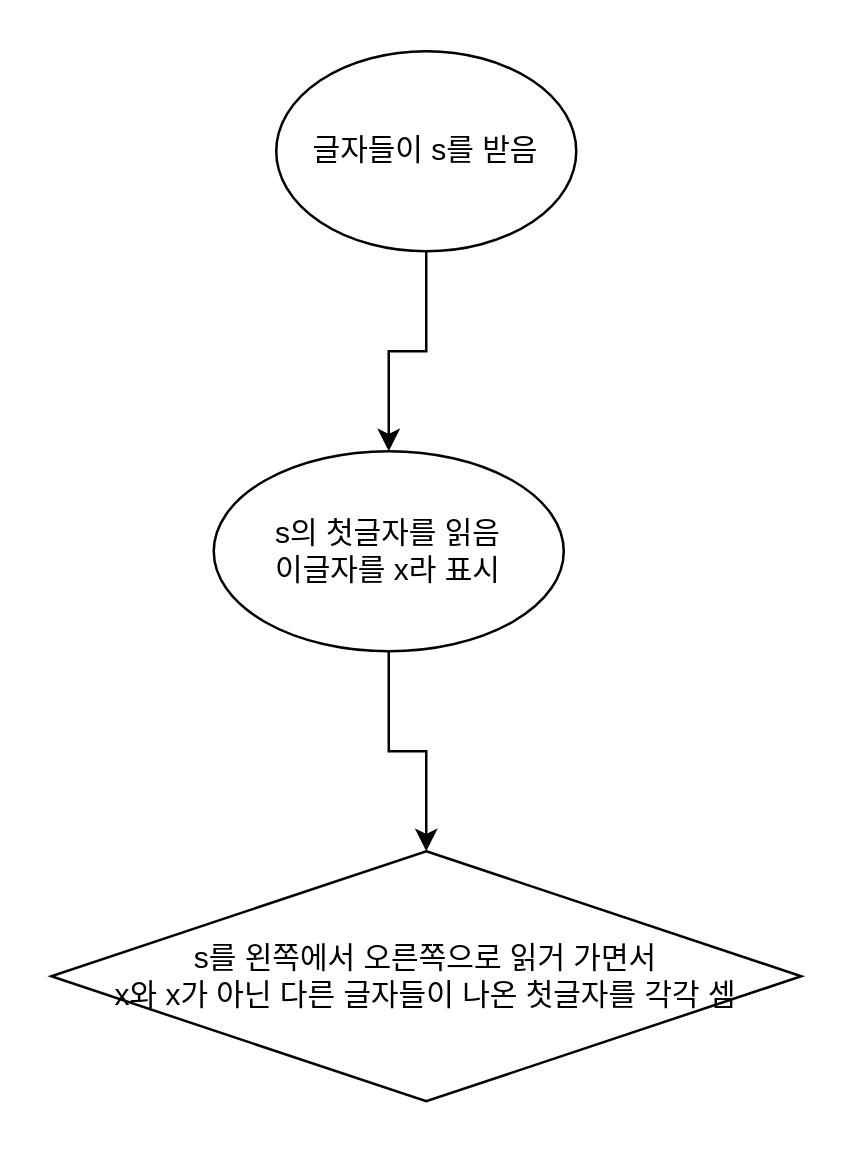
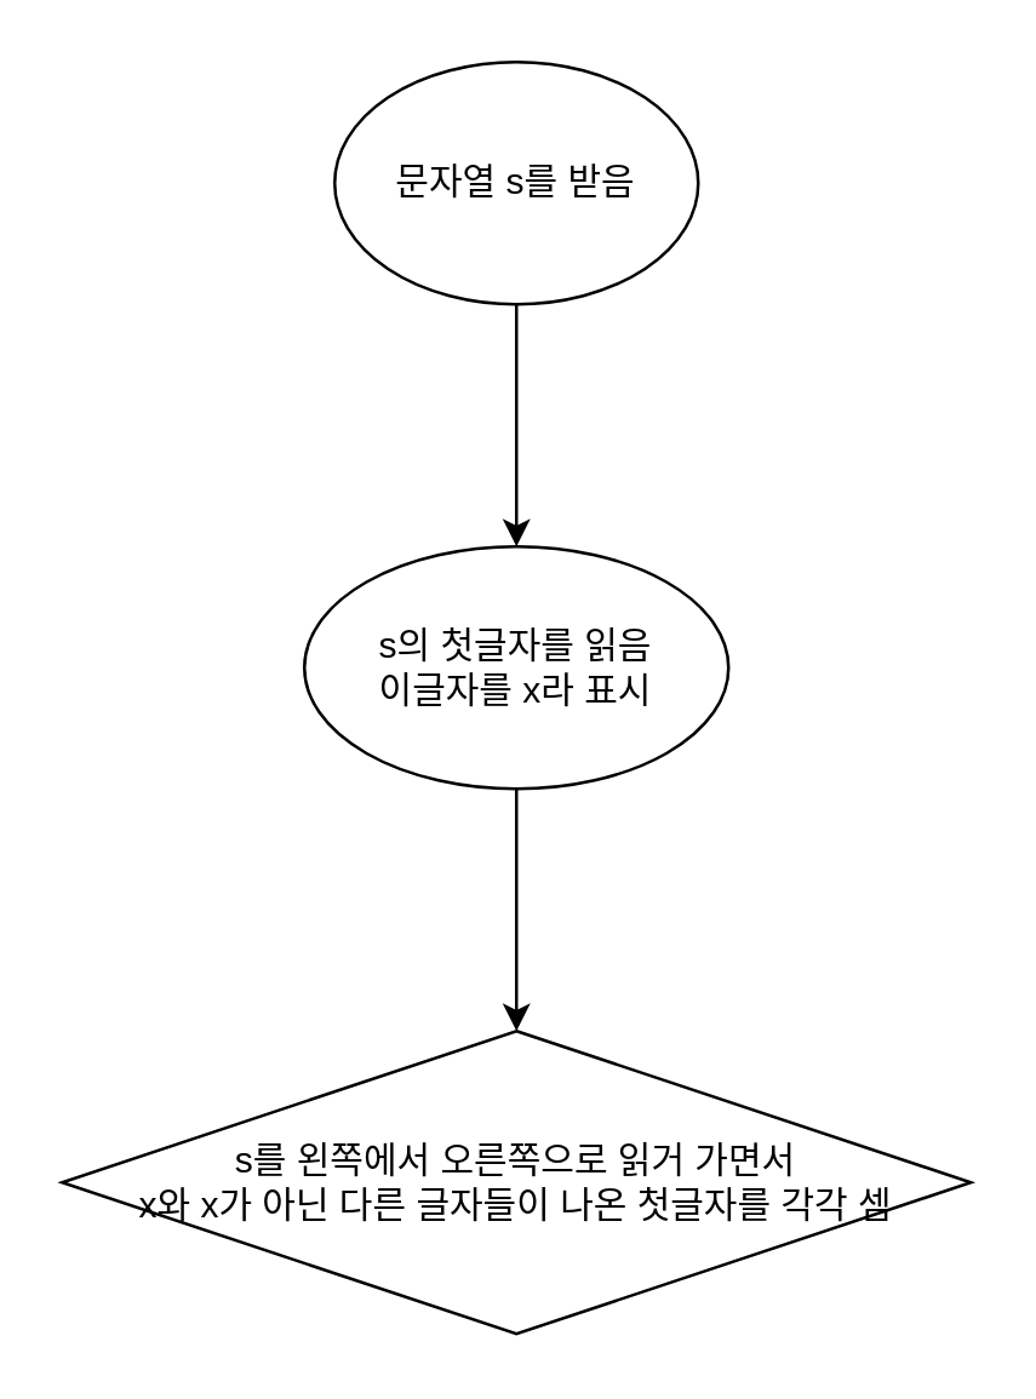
  <mxCell id="0" />
  <mxCell id="1" parent="0" />
  <mxCell id="2" value="" style="edgeStyle=orthogonalEdgeStyle;rounded=0;orthogonalLoop=1;jettySize=auto;html=1;" edge="1" parent="1" source="3" target="5"><mxGeometry relative="1" as="geometry" /></mxCell>
- <mxCell id="3" value="글자들이 s를 받음" style="ellipse;whiteSpace=wrap;html=1;" vertex="1" parent="1"><mxGeometry x="110" y="20" width="120" height="80" as="geometry" /></mxCell>
+ <mxCell id="3" value="문자열 s를 받음" style="ellipse;whiteSpace=wrap;html=1;" vertex="1" parent="1"><mxGeometry x="110" y="20" width="120" height="80" as="geometry" /></mxCell>
  <mxCell id="4" value="" style="edgeStyle=orthogonalEdgeStyle;rounded=0;orthogonalLoop=1;jettySize=auto;html=1;" edge="1" parent="1" source="5" target="6"><mxGeometry relative="1" as="geometry" /></mxCell>
- <mxCell id="5" value="s의 첫글자를 읽음&lt;br&gt;이글자를 x라 표시" style="ellipse;whiteSpace=wrap;html=1;" vertex="1" parent="1"><mxGeometry x="85" y="180" width="140" height="80" as="geometry" /></mxCell>
+ <mxCell id="5" value="s의 첫글자를 읽음&lt;br&gt;이글자를 x라 표시" style="ellipse;whiteSpace=wrap;html=1;" vertex="1" parent="1"><mxGeometry x="100" y="180" width="140" height="80" as="geometry" /></mxCell>
  <mxCell id="6" value="s를 왼쪽에서 오른쪽으로 읽거 가면서&lt;br&gt;x와 x가 아닌 다른 글자들이 나온 첫글자를 각각 셈" style="rhombus;whiteSpace=wrap;html=1;" vertex="1" parent="1"><mxGeometry x="20" y="340" width="300" height="100" as="geometry" /></mxCell>
